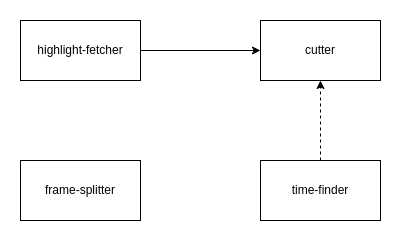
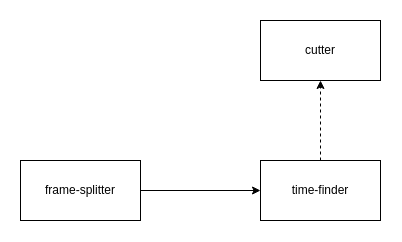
  <mxCell id="0" />
  <mxCell id="1" parent="0" />
- <mxCell id="2" style="edgeStyle=orthogonalEdgeStyle;rounded=0;orthogonalLoop=1;jettySize=auto;html=1;" edge="1" parent="1" source="3" target="4"><mxGeometry relative="1" as="geometry" /></mxCell>
- <mxCell id="3" value="highlight-fetcher" style="rounded=0;whiteSpace=wrap;html=1;" vertex="1" parent="1"><mxGeometry x="20" y="20" width="120" height="60" as="geometry" /></mxCell>
  <mxCell id="4" value="cutter" style="rounded=0;whiteSpace=wrap;html=1;" vertex="1" parent="1"><mxGeometry x="260" y="20" width="120" height="60" as="geometry" /></mxCell>
  <mxCell id="5" style="edgeStyle=orthogonalEdgeStyle;rounded=0;orthogonalLoop=1;jettySize=auto;html=1;dashed=1;" edge="1" parent="1" source="6" target="4"><mxGeometry relative="1" as="geometry" /></mxCell>
  <mxCell id="6" value="time-finder" style="rounded=0;whiteSpace=wrap;html=1;" vertex="1" parent="1"><mxGeometry x="260" y="160" width="120" height="60" as="geometry" /></mxCell>
+ <mxCell id="7" style="edgeStyle=orthogonalEdgeStyle;rounded=0;orthogonalLoop=1;jettySize=auto;html=1;" edge="1" parent="1" source="8" target="6"><mxGeometry relative="1" as="geometry" /></mxCell>
  <mxCell id="8" value="frame-splitter" style="rounded=0;whiteSpace=wrap;html=1;" vertex="1" parent="1"><mxGeometry x="20" y="160" width="120" height="60" as="geometry" /></mxCell>
